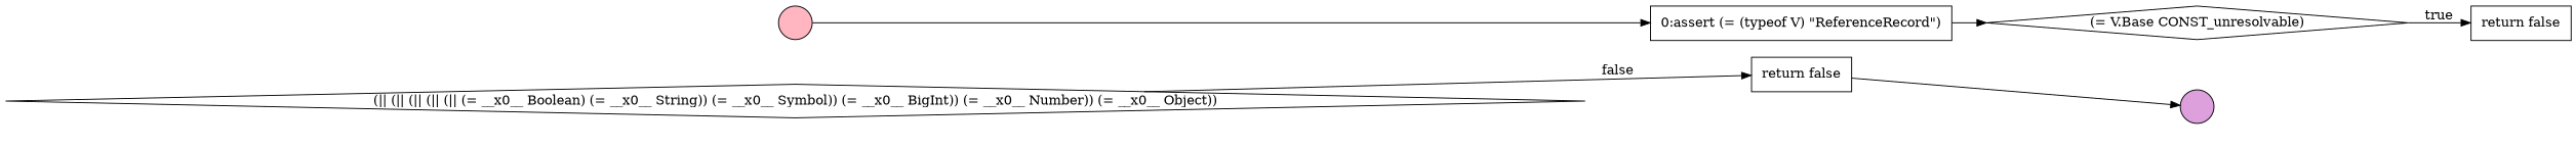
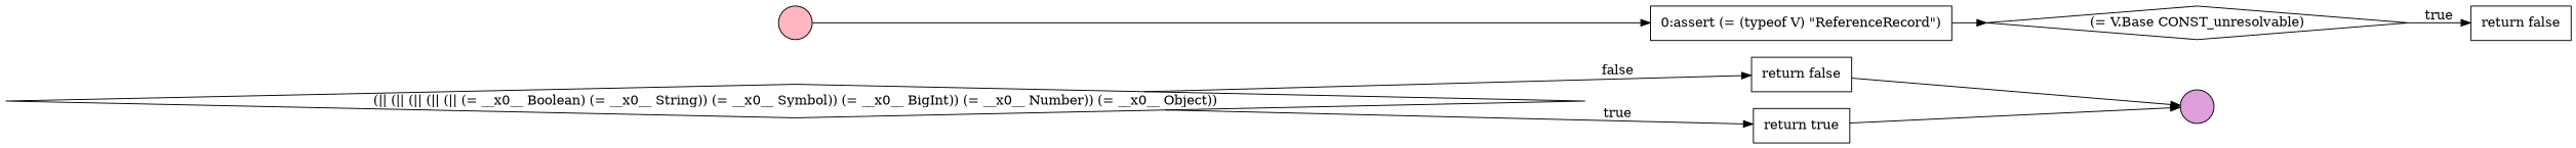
  digraph {
    rankdir=LR
    node [color=black fillcolor=white shape=none style=filled]
    edge [color=black]
    n1 [label=<<font color="black">(|| (|| (|| (|| (|| (= __x0__ Boolean) (= __x0__ String)) (= __x0__ Symbol)) (= __x0__ BigInt)) (= __x0__ Number)) (= __x0__ Object))</font>> shape=diamond]
    n2 [label=<<font color="black">     <table border="0" cellborder="1" cellspacing="0" cellpadding="10">       <tr><td align="left">return false</td></tr>     </table>   </font>> margin=0]
+   n3 [label=<<font color="black">     <table border="0" cellborder="1" cellspacing="0" cellpadding="10">       <tr><td align="left">return true</td></tr>     </table>   </font>> margin=0]
    n4 [fillcolor=plum label=" " shape=circle]
    n5 [fillcolor=lightpink label=" " shape=circle]
    n6 [label=<<font color="black">     <table border="0" cellborder="1" cellspacing="0" cellpadding="10">       <tr><td align="left">0:assert (= (typeof V) &quot;ReferenceRecord&quot;)</td></tr>     </table>   </font>> margin=0]
    n7 [label=<<font color="black">(= V.Base CONST_unresolvable)</font>> shape=diamond]
    n8 [label=<<font color="black">     <table border="0" cellborder="1" cellspacing="0" cellpadding="10">       <tr><td align="left">return false</td></tr>     </table>   </font>> margin=0]
    n1 -> n2 [label=<<font color="black">false</font>>]
+   n1 -> n3 [label=<<font color="black">true</font>>]
    n2 -> n4
+   n3 -> n4
    n5 -> n6
    n6 -> n7
    n7 -> n8 [label=<<font color="black">true</font>>]
  }
